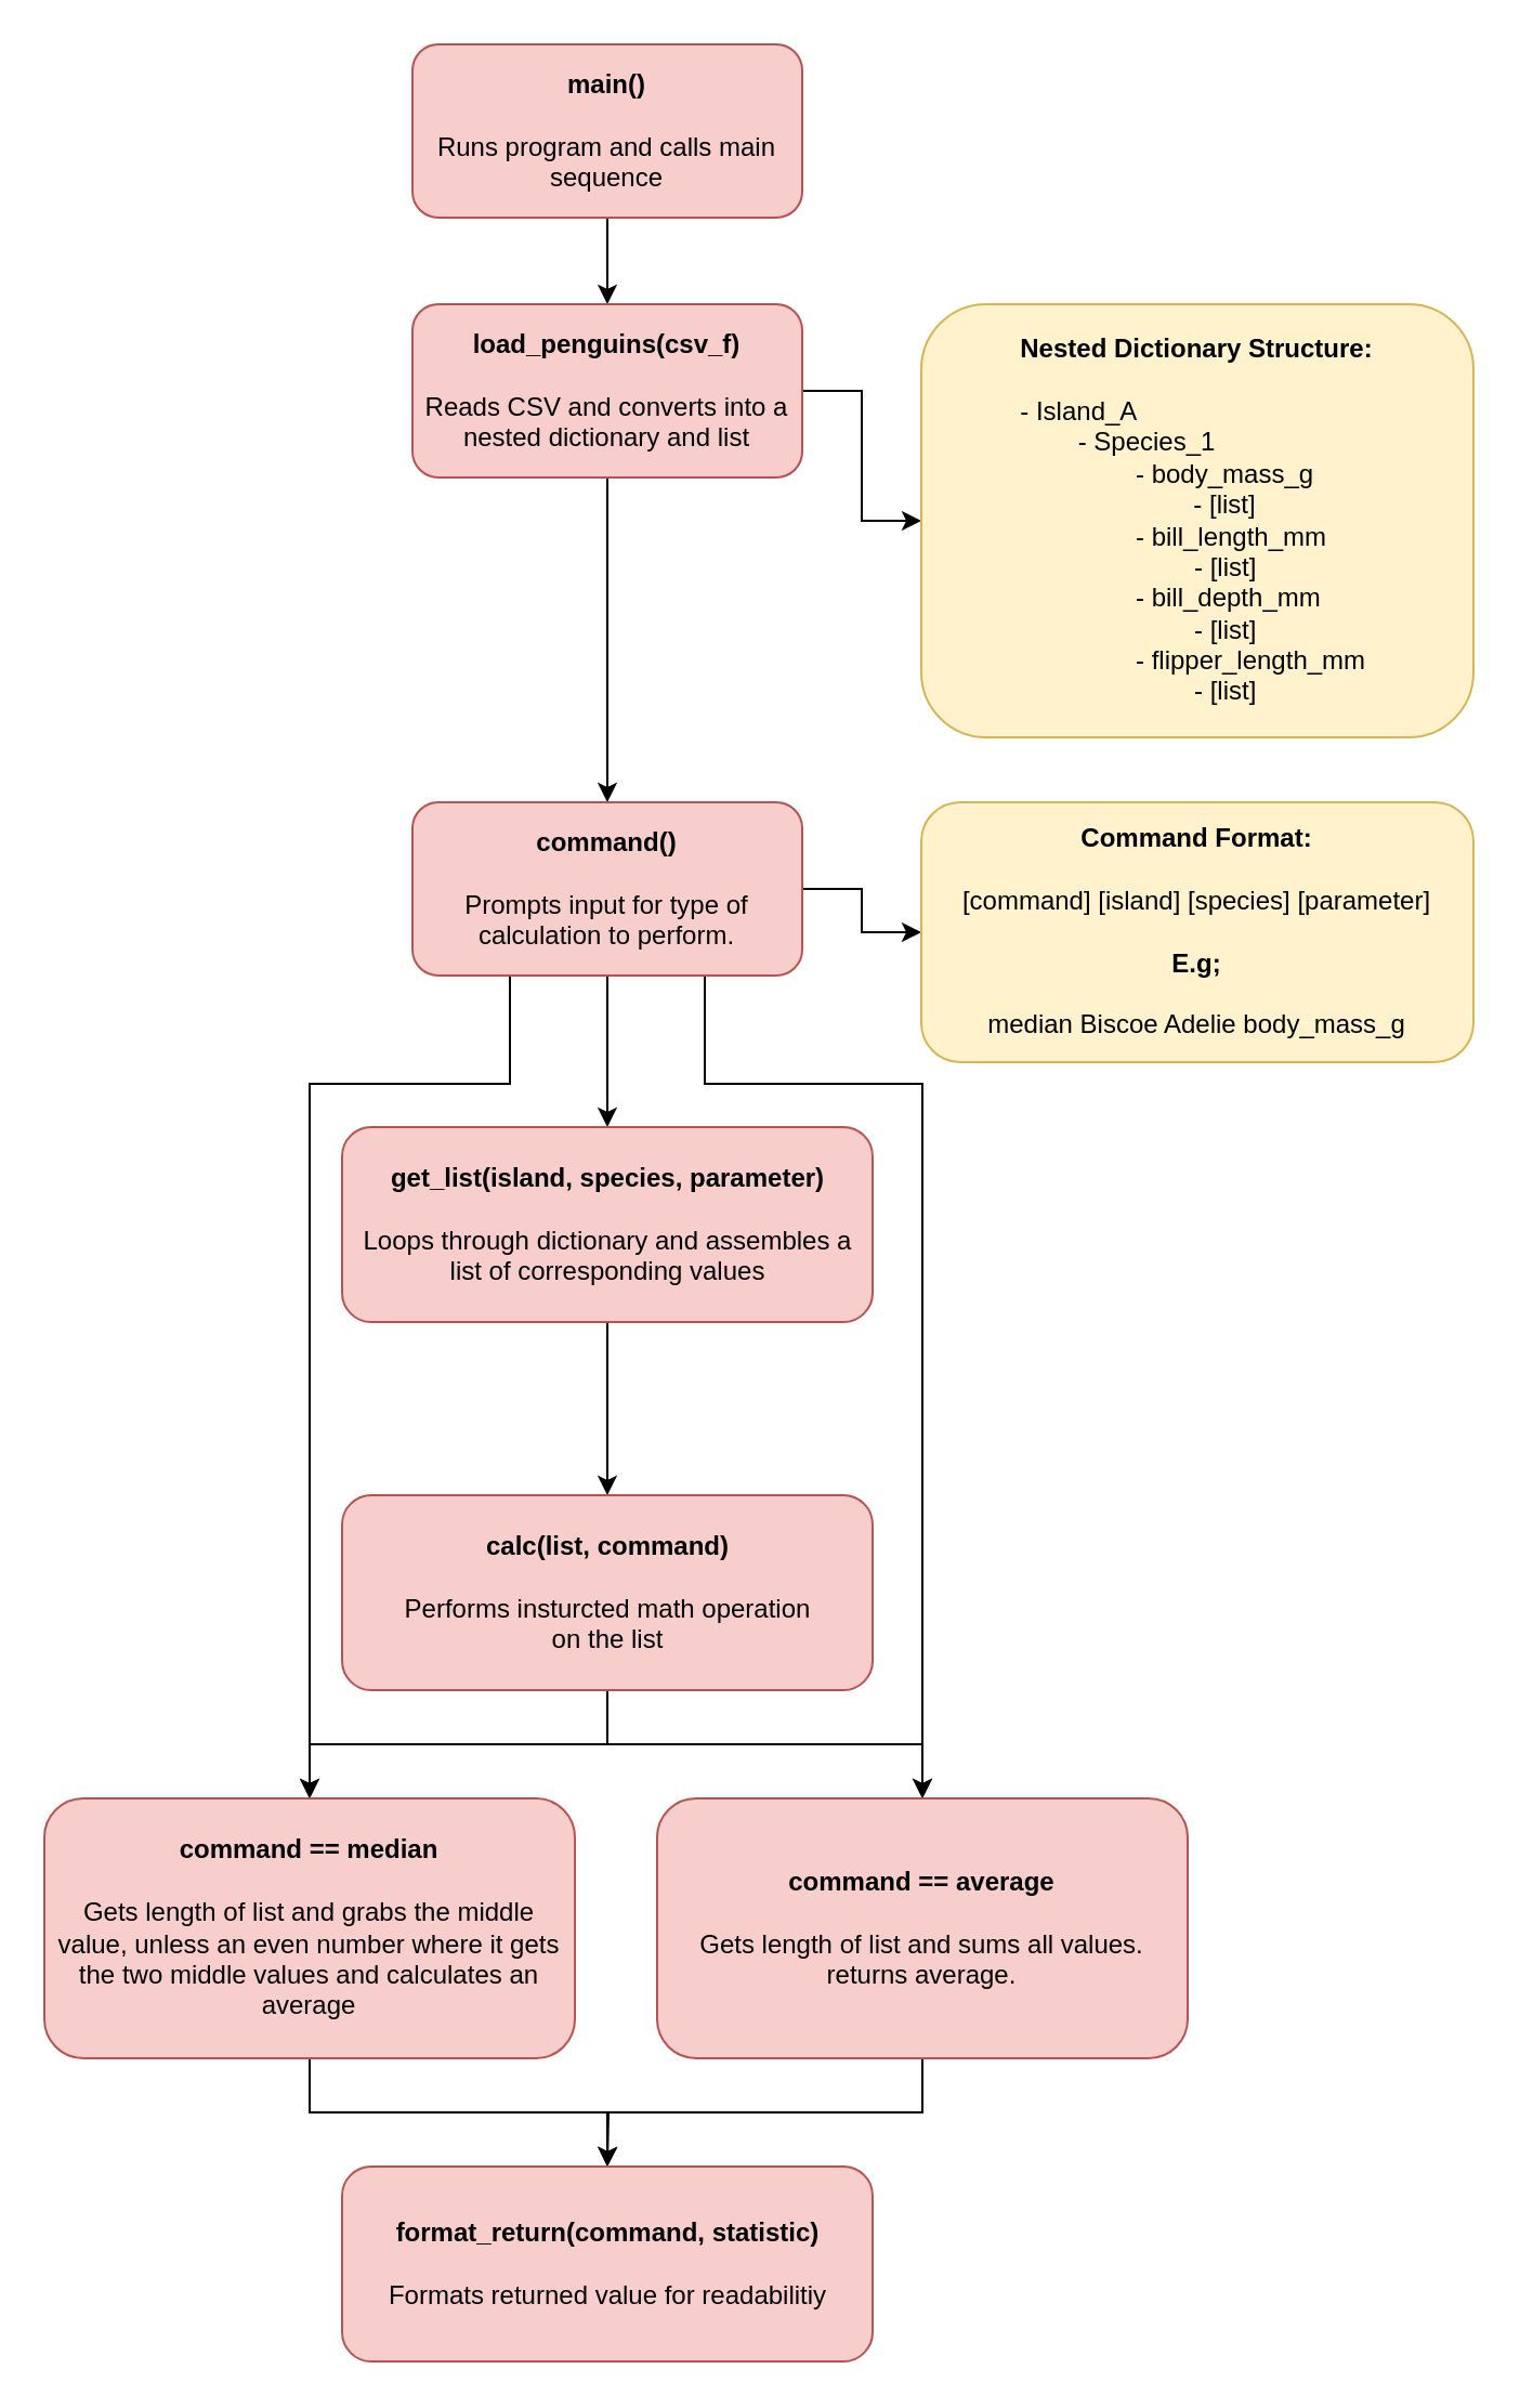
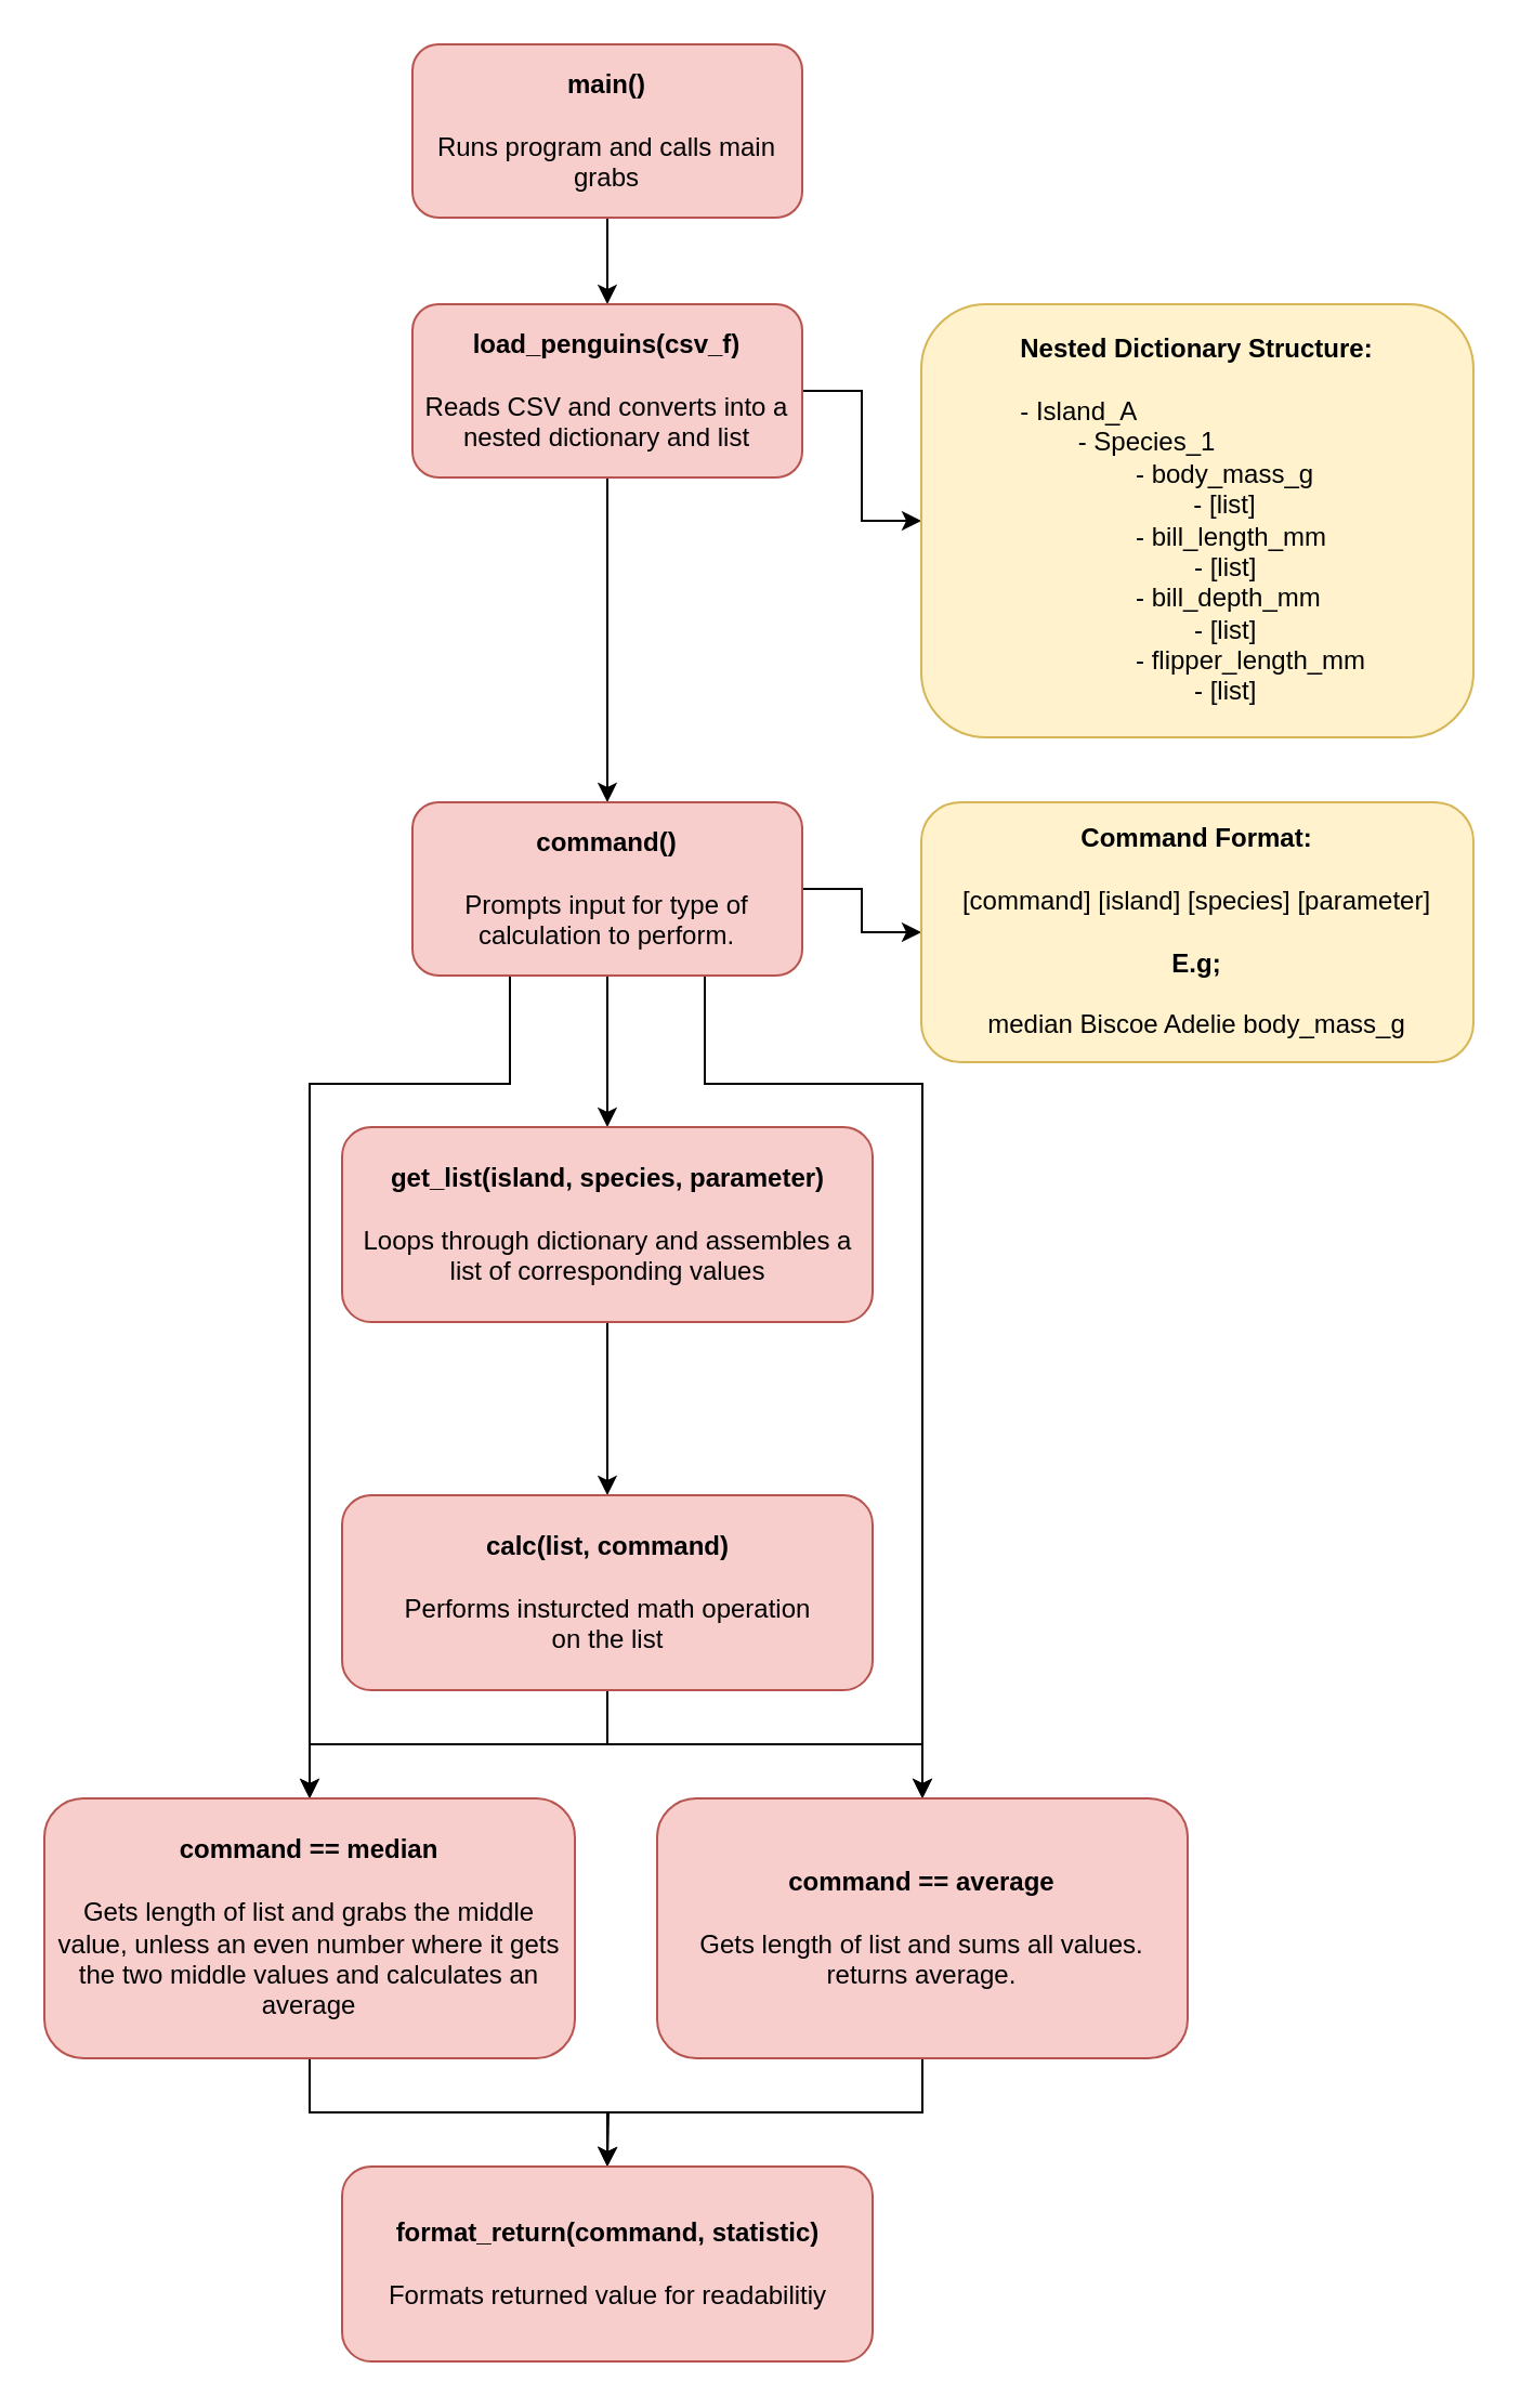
  <mxCell id="0" />
  <mxCell id="1" parent="0" />
  <mxCell id="2" style="edgeStyle=orthogonalEdgeStyle;rounded=0;orthogonalLoop=1;jettySize=auto;html=1;exitX=0.5;exitY=1;exitDx=0;exitDy=0;entryX=0.5;entryY=0;entryDx=0;entryDy=0;" edge="1" parent="1" source="3" target="6"><mxGeometry relative="1" as="geometry" /></mxCell>
- <mxCell id="3" value="&lt;b&gt;main()&lt;/b&gt;&lt;div&gt;&lt;b&gt;&lt;br&gt;&lt;/b&gt;&lt;/div&gt;&lt;div&gt;Runs program and calls main sequence&lt;/div&gt;" style="rounded=1;whiteSpace=wrap;html=1;fillColor=#f8cecc;strokeColor=#b85450;" vertex="1" parent="1"><mxGeometry x="190" y="20" width="180" height="80" as="geometry" /></mxCell>
+ <mxCell id="3" value="&lt;b&gt;main()&lt;/b&gt;&lt;div&gt;&lt;b&gt;&lt;br&gt;&lt;/b&gt;&lt;/div&gt;&lt;div&gt;Runs program and calls main grabs&lt;/div&gt;" style="rounded=1;whiteSpace=wrap;html=1;fillColor=#f8cecc;strokeColor=#b85450;" vertex="1" parent="1"><mxGeometry x="190" y="20" width="180" height="80" as="geometry" /></mxCell>
  <mxCell id="4" style="edgeStyle=orthogonalEdgeStyle;rounded=0;orthogonalLoop=1;jettySize=auto;html=1;exitX=1;exitY=0.5;exitDx=0;exitDy=0;entryX=0;entryY=0.5;entryDx=0;entryDy=0;" edge="1" parent="1" source="6" target="7"><mxGeometry relative="1" as="geometry" /></mxCell>
  <mxCell id="5" style="edgeStyle=orthogonalEdgeStyle;rounded=0;orthogonalLoop=1;jettySize=auto;html=1;exitX=0.5;exitY=1;exitDx=0;exitDy=0;entryX=0.5;entryY=0;entryDx=0;entryDy=0;" edge="1" parent="1" source="6" target="12"><mxGeometry relative="1" as="geometry" /></mxCell>
  <mxCell id="6" value="&lt;b&gt;load_penguins(csv_f)&lt;/b&gt;&lt;div&gt;&lt;b&gt;&lt;br&gt;&lt;/b&gt;&lt;/div&gt;&lt;div&gt;Reads CSV and converts into a nested dictionary and list&lt;/div&gt;" style="rounded=1;whiteSpace=wrap;html=1;fillColor=#f8cecc;strokeColor=#b85450;" vertex="1" parent="1"><mxGeometry x="190" y="140" width="180" height="80" as="geometry" /></mxCell>
  <mxCell id="7" value="&lt;b&gt;Nested Dictionary Structure:&lt;/b&gt;&lt;div&gt;&lt;b&gt;&lt;br&gt;&lt;/b&gt;&lt;/div&gt;&lt;div style=&quot;text-align: left;&quot;&gt;- Island_A&lt;/div&gt;&lt;div&gt;&lt;div style=&quot;text-align: left;&quot;&gt;&lt;span style=&quot;background-color: transparent; color: light-dark(rgb(0, 0, 0), rgb(255, 255, 255));&quot;&gt;&lt;span style=&quot;white-space: pre;&quot;&gt;&#09;&lt;/span&gt;- Species_1&lt;/span&gt;&lt;/div&gt;&lt;div style=&quot;text-align: left;&quot;&gt;&lt;span style=&quot;white-space: pre;&quot;&gt;&#09;&lt;/span&gt;&lt;span style=&quot;white-space: pre;&quot;&gt;&#09;&lt;/span&gt;-&amp;nbsp;&lt;span style=&quot;background-color: transparent;&quot;&gt;body_mass_g&lt;/span&gt;&lt;br&gt;&lt;/div&gt;&lt;div style=&quot;text-align: left;&quot;&gt;&lt;span style=&quot;background-color: transparent;&quot;&gt;&lt;span style=&quot;white-space: pre;&quot;&gt;&#09;&lt;/span&gt;&lt;span style=&quot;white-space: pre;&quot;&gt;&#09;&lt;/span&gt;&lt;span style=&quot;white-space: pre;&quot;&gt;&#09;&lt;/span&gt;- [list]&lt;br&gt;&lt;/span&gt;&lt;/div&gt;&lt;div style=&quot;text-align: left;&quot;&gt;&lt;span style=&quot;white-space: pre;&quot;&gt;&#09;&lt;/span&gt;&lt;span style=&quot;white-space: pre;&quot;&gt;&#09;&lt;/span&gt;- bill_length_mm&lt;/div&gt;&lt;span style=&quot;text-align: left; white-space: pre;&quot;&gt;&#09;&lt;/span&gt;&lt;span style=&quot;text-align: left;&quot;&gt;- [list]&lt;/span&gt;&lt;div style=&quot;text-align: left;&quot;&gt;&lt;span style=&quot;white-space: pre;&quot;&gt;&#09;&lt;/span&gt;&lt;span style=&quot;white-space: pre;&quot;&gt;&#09;&lt;/span&gt;- bill_depth_mm&lt;/div&gt;&lt;span style=&quot;text-align: left; white-space: pre;&quot;&gt;&#09;&lt;/span&gt;&lt;span style=&quot;text-align: left;&quot;&gt;- [list]&lt;/span&gt;&lt;div style=&quot;text-align: left;&quot;&gt;&lt;span style=&quot;white-space: pre;&quot;&gt;&#09;&lt;/span&gt;&lt;span style=&quot;white-space: pre;&quot;&gt;&#09;&lt;/span&gt;- flipper_length_mm&lt;/div&gt;&lt;/div&gt;&lt;div style=&quot;text-align: left;&quot;&gt;&lt;/div&gt;&lt;span style=&quot;text-align: left; white-space: pre;&quot;&gt;&#09;&lt;/span&gt;&lt;span style=&quot;text-align: left;&quot;&gt;- [list]&lt;/span&gt;" style="rounded=1;whiteSpace=wrap;html=1;fillColor=#fff2cc;strokeColor=#d6b656;" vertex="1" parent="1"><mxGeometry x="425" y="140" width="255" height="200" as="geometry" /></mxCell>
  <mxCell id="8" style="edgeStyle=orthogonalEdgeStyle;rounded=0;orthogonalLoop=1;jettySize=auto;html=1;exitX=1;exitY=0.5;exitDx=0;exitDy=0;entryX=0;entryY=0.5;entryDx=0;entryDy=0;" edge="1" parent="1" source="12" target="13"><mxGeometry relative="1" as="geometry" /></mxCell>
  <mxCell id="9" style="edgeStyle=orthogonalEdgeStyle;rounded=0;orthogonalLoop=1;jettySize=auto;html=1;exitX=0.5;exitY=1;exitDx=0;exitDy=0;entryX=0.5;entryY=0;entryDx=0;entryDy=0;" edge="1" parent="1" source="12" target="15"><mxGeometry relative="1" as="geometry" /></mxCell>
  <mxCell id="10" style="edgeStyle=orthogonalEdgeStyle;rounded=0;orthogonalLoop=1;jettySize=auto;html=1;exitX=0.75;exitY=1;exitDx=0;exitDy=0;entryX=0.5;entryY=0;entryDx=0;entryDy=0;" edge="1" parent="1" source="12" target="22"><mxGeometry relative="1" as="geometry"><Array as="points"><mxPoint x="325" y="500" /><mxPoint x="426" y="500" /></Array></mxGeometry></mxCell>
  <mxCell id="11" style="edgeStyle=orthogonalEdgeStyle;rounded=0;orthogonalLoop=1;jettySize=auto;html=1;exitX=0.25;exitY=1;exitDx=0;exitDy=0;entryX=0.5;entryY=0;entryDx=0;entryDy=0;" edge="1" parent="1" source="12" target="20"><mxGeometry relative="1" as="geometry"><Array as="points"><mxPoint x="235" y="500" /><mxPoint x="143" y="500" /></Array></mxGeometry></mxCell>
  <mxCell id="12" value="&lt;b&gt;command()&lt;/b&gt;&lt;div&gt;&lt;b&gt;&lt;br&gt;&lt;/b&gt;&lt;/div&gt;&lt;div&gt;Prompts input for type of calculation to perform.&lt;/div&gt;" style="rounded=1;whiteSpace=wrap;html=1;fillColor=#f8cecc;strokeColor=#b85450;" vertex="1" parent="1"><mxGeometry x="190" y="370" width="180" height="80" as="geometry" /></mxCell>
  <mxCell id="13" value="&lt;b&gt;Command Format:&lt;/b&gt;&lt;div&gt;&lt;b&gt;&lt;br&gt;&lt;/b&gt;&lt;/div&gt;&lt;div&gt;[command] [island] [species] [parameter]&lt;/div&gt;&lt;div&gt;&lt;br&gt;&lt;/div&gt;&lt;div&gt;&lt;b&gt;E.g;&lt;br&gt;&lt;br&gt;&lt;/b&gt;&lt;/div&gt;&lt;div&gt;median Biscoe Adelie body_mass_g&lt;/div&gt;" style="rounded=1;whiteSpace=wrap;html=1;fillColor=#fff2cc;strokeColor=#d6b656;" vertex="1" parent="1"><mxGeometry x="425" y="370" width="255" height="120" as="geometry" /></mxCell>
  <mxCell id="14" style="edgeStyle=orthogonalEdgeStyle;rounded=0;orthogonalLoop=1;jettySize=auto;html=1;exitX=0.5;exitY=1;exitDx=0;exitDy=0;entryX=0.5;entryY=0;entryDx=0;entryDy=0;" edge="1" parent="1" source="15" target="18"><mxGeometry relative="1" as="geometry" /></mxCell>
  <mxCell id="15" value="&lt;b&gt;get_list(island, species, parameter)&lt;/b&gt;&lt;div&gt;&lt;b&gt;&lt;br&gt;&lt;/b&gt;&lt;/div&gt;&lt;div&gt;Loops through dictionary and assembles a list of corresponding values&lt;/div&gt;" style="rounded=1;whiteSpace=wrap;html=1;fillColor=#f8cecc;strokeColor=#b85450;" vertex="1" parent="1"><mxGeometry x="157.5" y="520" width="245" height="90" as="geometry" /></mxCell>
  <mxCell id="16" style="edgeStyle=orthogonalEdgeStyle;rounded=0;orthogonalLoop=1;jettySize=auto;html=1;exitX=0.5;exitY=1;exitDx=0;exitDy=0;entryX=0.5;entryY=0;entryDx=0;entryDy=0;" edge="1" parent="1" source="18" target="22"><mxGeometry relative="1" as="geometry" /></mxCell>
  <mxCell id="17" style="edgeStyle=orthogonalEdgeStyle;rounded=0;orthogonalLoop=1;jettySize=auto;html=1;exitX=0.5;exitY=1;exitDx=0;exitDy=0;entryX=0.5;entryY=0;entryDx=0;entryDy=0;" edge="1" parent="1" source="18" target="20"><mxGeometry relative="1" as="geometry" /></mxCell>
  <mxCell id="18" value="&lt;b&gt;calc(list, command)&lt;/b&gt;&lt;br&gt;&lt;div&gt;&lt;b&gt;&lt;br&gt;&lt;/b&gt;&lt;/div&gt;&lt;div&gt;Performs insturcted math operation&lt;/div&gt;&lt;div&gt;on the list&lt;/div&gt;" style="rounded=1;whiteSpace=wrap;html=1;fillColor=#f8cecc;strokeColor=#b85450;" vertex="1" parent="1"><mxGeometry x="157.5" y="690" width="245" height="90" as="geometry" /></mxCell>
  <mxCell id="19" style="edgeStyle=orthogonalEdgeStyle;rounded=0;orthogonalLoop=1;jettySize=auto;html=1;exitX=0.5;exitY=1;exitDx=0;exitDy=0;" edge="1" parent="1" source="20"><mxGeometry relative="1" as="geometry"><mxPoint x="280" y="1000" as="targetPoint" /></mxGeometry></mxCell>
  <mxCell id="20" value="&lt;b&gt;command == median&lt;/b&gt;&lt;br&gt;&lt;div&gt;&lt;b&gt;&lt;br&gt;&lt;/b&gt;&lt;/div&gt;&lt;div&gt;Gets length of list and grabs the middle value, unless an even number where it gets the two middle values and calculates an average&lt;/div&gt;" style="rounded=1;whiteSpace=wrap;html=1;fillColor=#f8cecc;strokeColor=#b85450;" vertex="1" parent="1"><mxGeometry x="20" y="830" width="245" height="120" as="geometry" /></mxCell>
  <mxCell id="21" style="edgeStyle=orthogonalEdgeStyle;rounded=0;orthogonalLoop=1;jettySize=auto;html=1;exitX=0.5;exitY=1;exitDx=0;exitDy=0;entryX=0.5;entryY=0;entryDx=0;entryDy=0;" edge="1" parent="1" source="22" target="23"><mxGeometry relative="1" as="geometry" /></mxCell>
  <mxCell id="22" value="&lt;b&gt;command == average&lt;/b&gt;&lt;br&gt;&lt;div&gt;&lt;b&gt;&lt;br&gt;&lt;/b&gt;&lt;/div&gt;&lt;div&gt;Gets length of list and sums all values. returns average.&lt;/div&gt;" style="rounded=1;whiteSpace=wrap;html=1;fillColor=#f8cecc;strokeColor=#b85450;" vertex="1" parent="1"><mxGeometry x="303" y="830" width="245" height="120" as="geometry" /></mxCell>
  <mxCell id="23" value="&lt;b&gt;format_return(command, statistic)&lt;/b&gt;&lt;br&gt;&lt;div&gt;&lt;b&gt;&lt;br&gt;&lt;/b&gt;&lt;/div&gt;&lt;div&gt;Formats returned value for readabilitiy&lt;/div&gt;" style="rounded=1;whiteSpace=wrap;html=1;fillColor=#f8cecc;strokeColor=#b85450;" vertex="1" parent="1"><mxGeometry x="157.5" y="1000" width="245" height="90" as="geometry" /></mxCell>
